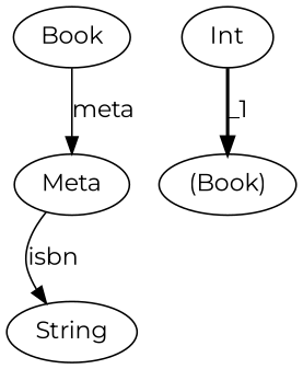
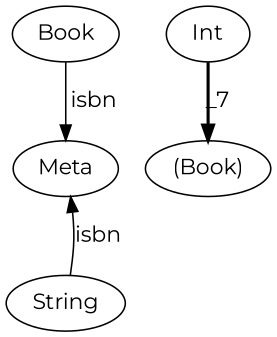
  digraph {
    fontname=Montserrat
    node [fontname=Montserrat]
    edge [fontname=Montserrat]
    n1 [label=Book]
    n2 [label=Meta]
    n3 [label=String]
    n4 [label=Int]
    n5 [label="(Book)"]
-   n1 -> n2 [label=meta]
-   n2 -> n3 [label=isbn]
-   n4 -> n5 [label=_1 style=bold]
+   n1 -> n2 [label=isbn]
+   n3 -> n2 [label=isbn]
+   n4 -> n5 [label=_7 style=bold]
  }
